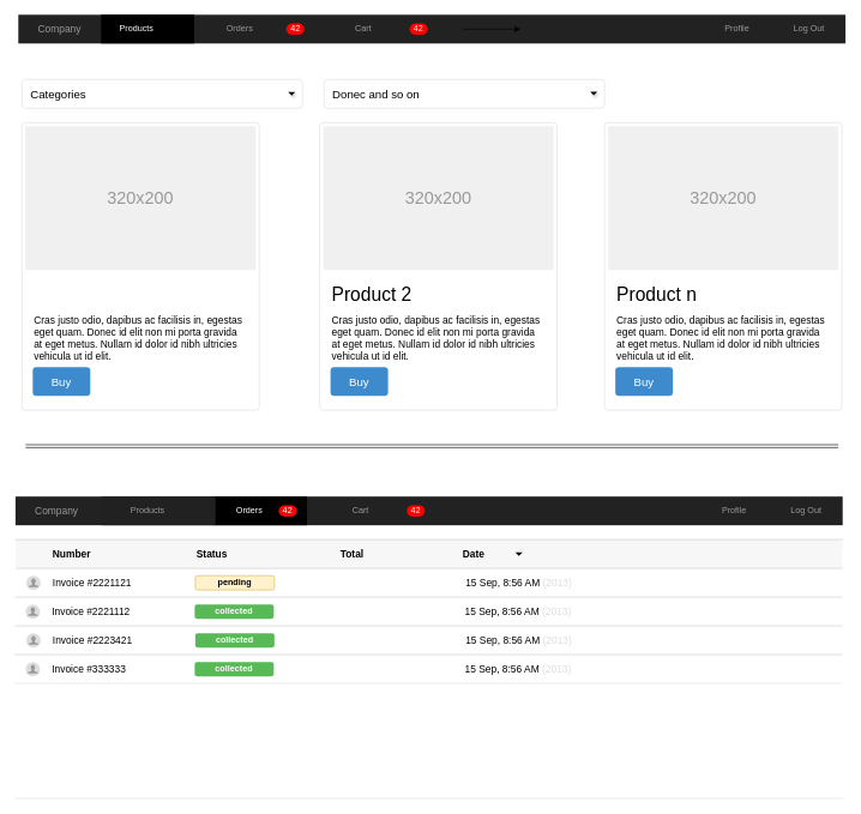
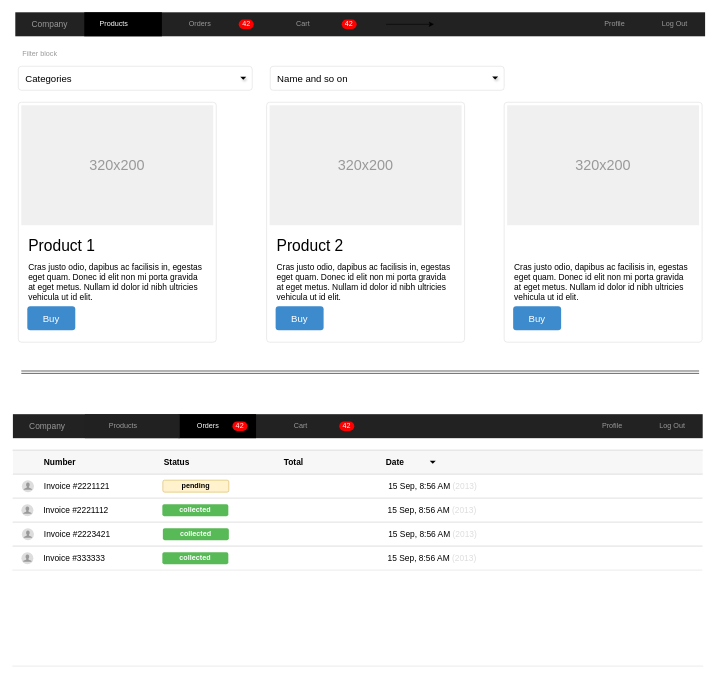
  <mxCell id="0" style=";html=1;" />
  <mxCell id="1" style=";html=1;" parent="0" />
  <mxCell id="2" value="" style="html=1;shadow=0;dashed=0;shape=mxgraph.bootstrap.rect;fillColor=#222222;strokeColor=none;whiteSpace=wrap;rounded=0;fontSize=12;fontColor=#000000;align=center;" parent="1" vertex="1"><mxGeometry x="25" y="20" width="1150" height="40" as="geometry" /></mxCell>
  <mxCell id="3" value="Company" style="html=1;shadow=0;dashed=0;fillColor=none;strokeColor=none;shape=mxgraph.bootstrap.rect;fontColor=#999999;fontSize=14;whiteSpace=wrap;" parent="2" vertex="1"><mxGeometry width="115" height="40" as="geometry" /></mxCell>
  <mxCell id="4" value="Products" style="html=1;shadow=0;dashed=0;shape=mxgraph.bootstrap.rect;fillColor=#000000;strokeColor=none;fontColor=#ffffff;spacingRight=30;whiteSpace=wrap;" parent="2" vertex="1"><mxGeometry x="115" width="129.375" height="40" as="geometry" /></mxCell>
  <mxCell id="5" value="Orders" style="html=1;shadow=0;dashed=0;fillColor=none;strokeColor=none;shape=mxgraph.bootstrap.rect;fontColor=#999999;spacingRight=30;whiteSpace=wrap;" parent="2" vertex="1"><mxGeometry x="244.375" width="158.125" height="40" as="geometry" /></mxCell>
  <mxCell id="6" value="42" style="html=1;shadow=0;dashed=0;shape=mxgraph.bootstrap.rrect;rSize=8;fillColor=#ff0000;strokeColor=none;fontColor=#ffffff;whiteSpace=wrap;" parent="5" vertex="1"><mxGeometry x="1" y="0.5" width="25" height="16" relative="1" as="geometry"><mxPoint x="-30" y="-8" as="offset" /></mxGeometry></mxCell>
  <mxCell id="7" value="" style="edgeStyle=orthogonalEdgeStyle;rounded=0;orthogonalLoop=1;jettySize=auto;html=1;" edge="1" parent="2"><mxGeometry relative="1" as="geometry"><mxPoint x="618.125" y="20" as="sourcePoint" /><mxPoint x="698.125" y="20" as="targetPoint" /></mxGeometry></mxCell>
  <mxCell id="8" value="Profile" style="html=1;shadow=0;dashed=0;fillColor=none;strokeColor=none;shape=mxgraph.bootstrap.rect;fontColor=#999999;whiteSpace=wrap;" parent="2" vertex="1"><mxGeometry x="948.75" width="100.625" height="40" as="geometry" /></mxCell>
  <mxCell id="9" value="Log Out" style="html=1;shadow=0;dashed=0;fillColor=none;strokeColor=none;shape=mxgraph.bootstrap.rect;fontColor=#999999;whiteSpace=wrap;" parent="2" vertex="1"><mxGeometry x="1049.375" width="100.625" height="40" as="geometry" /></mxCell>
  <mxCell id="10" value="Cart" style="html=1;shadow=0;dashed=0;fillColor=none;strokeColor=none;shape=mxgraph.bootstrap.rect;fontColor=#999999;spacingRight=30;whiteSpace=wrap;" vertex="1" parent="2"><mxGeometry x="416.005" width="158.125" height="40" as="geometry" /></mxCell>
  <mxCell id="11" value="42" style="html=1;shadow=0;dashed=0;shape=mxgraph.bootstrap.rrect;rSize=8;fillColor=#ff0000;strokeColor=none;fontColor=#ffffff;whiteSpace=wrap;" vertex="1" parent="10"><mxGeometry x="1" y="0.5" width="25" height="16" relative="1" as="geometry"><mxPoint x="-30" y="-8" as="offset" /></mxGeometry></mxCell>
  <mxCell id="12" value="" style="html=1;shadow=0;dashed=0;shape=mxgraph.bootstrap.rrect;rSize=5;strokeColor=#dddddd;rounded=0;fontSize=12;align=center;" parent="1" vertex="1"><mxGeometry x="30" y="170" width="330" height="400" as="geometry" /></mxCell>
  <mxCell id="13" value="320x200" style="shape=rect;fontSize=24;fillColor=#f0f0f0;strokeColor=none;fontColor=#999999;whiteSpace=wrap;" parent="12" vertex="1"><mxGeometry x="5" y="5" width="320" height="200" as="geometry" /></mxCell>
+ <mxCell id="14" value="Product 1" style="html=1;shadow=0;dashed=0;shape=mxgraph.bootstrap.anchor;fontSize=26;align=left;whiteSpace=wrap;" parent="12" vertex="1"><mxGeometry x="15" y="220" width="300" height="40" as="geometry" /></mxCell>
  <mxCell id="15" value="Cras justo odio, dapibus ac facilisis in, egestas eget quam. Donec id elit non mi porta gravida at eget metus. Nullam id dolor id nibh ultricies vehicula ut id elit." style="html=1;shadow=0;dashed=0;shape=mxgraph.bootstrap.anchor;strokeColor=#dddddd;whiteSpace=wrap;align=left;verticalAlign=top;fontSize=14;whiteSpace=wrap;" parent="12" vertex="1"><mxGeometry x="15" y="260" width="300" height="80" as="geometry" /></mxCell>
  <mxCell id="16" value="Buy" style="html=1;shadow=0;dashed=0;shape=mxgraph.bootstrap.rrect;rSize=5;fontSize=16;fillColor=#3D8BCD;strokeColor=none;fontColor=#ffffff;whiteSpace=wrap;" parent="12" vertex="1"><mxGeometry y="1" width="80" height="40" relative="1" as="geometry"><mxPoint x="15" y="-60" as="offset" /></mxGeometry></mxCell>
+ <mxCell id="17" value="Filter block" style="html=1;shadow=0;dashed=0;shape=mxgraph.bootstrap.rect;strokeColor=none;fillColor=none;fontColor=#999999;align=left;spacingLeft=5;whiteSpace=wrap;rounded=0;" parent="1" vertex="1"><mxGeometry x="30" y="80" width="200" height="20" as="geometry" /></mxCell>
  <mxCell id="18" value="Categories" style="html=1;shadow=0;dashed=0;shape=mxgraph.bootstrap.rrect;rSize=5;strokeColor=#dddddd;align=left;spacingLeft=10;fontSize=16;whiteSpace=wrap;rounded=0;" parent="1" vertex="1"><mxGeometry x="30" y="110" width="390" height="40" as="geometry" /></mxCell>
  <mxCell id="19" value="" style="shape=triangle;strokeColor=none;fillColor=#000000;direction=south;rounded=0;shadow=1;fontSize=12;fontColor=#000000;align=center;html=1;" parent="1" vertex="1"><mxGeometry x="400" y="127.5" width="10" height="5" as="geometry" /></mxCell>
- <mxCell id="20" value="Donec and so on" style="html=1;shadow=0;dashed=0;shape=mxgraph.bootstrap.rrect;rSize=5;strokeColor=#dddddd;align=left;spacingLeft=10;fontSize=16;whiteSpace=wrap;rounded=0;" parent="1" vertex="1"><mxGeometry x="450" y="110" width="390" height="40" as="geometry" /></mxCell>
+ <mxCell id="20" value="Name and so on" style="html=1;shadow=0;dashed=0;shape=mxgraph.bootstrap.rrect;rSize=5;strokeColor=#dddddd;align=left;spacingLeft=10;fontSize=16;whiteSpace=wrap;rounded=0;" parent="1" vertex="1"><mxGeometry x="450" y="110" width="390" height="40" as="geometry" /></mxCell>
  <mxCell id="21" value="" style="shape=triangle;strokeColor=none;fillColor=#000000;direction=south;rounded=0;shadow=1;fontSize=12;fontColor=#000000;align=center;html=1;" parent="1" vertex="1"><mxGeometry x="820" y="127" width="10" height="5" as="geometry" /></mxCell>
  <mxCell id="22" value="" style="html=1;shadow=0;dashed=0;shape=mxgraph.bootstrap.rrect;rSize=5;strokeColor=#dddddd;rounded=0;fontSize=12;align=center;" parent="1" vertex="1"><mxGeometry x="444" y="170" width="330" height="400" as="geometry" /></mxCell>
  <mxCell id="23" value="320x200" style="shape=rect;fontSize=24;fillColor=#f0f0f0;strokeColor=none;fontColor=#999999;whiteSpace=wrap;" parent="22" vertex="1"><mxGeometry x="5" y="5" width="320" height="200" as="geometry" /></mxCell>
  <mxCell id="24" value="Product 2" style="html=1;shadow=0;dashed=0;shape=mxgraph.bootstrap.anchor;fontSize=26;align=left;whiteSpace=wrap;" parent="22" vertex="1"><mxGeometry x="15" y="220" width="300" height="40" as="geometry" /></mxCell>
  <mxCell id="25" value="Cras justo odio, dapibus ac facilisis in, egestas eget quam. Donec id elit non mi porta gravida at eget metus. Nullam id dolor id nibh ultricies vehicula ut id elit." style="html=1;shadow=0;dashed=0;shape=mxgraph.bootstrap.anchor;strokeColor=#dddddd;whiteSpace=wrap;align=left;verticalAlign=top;fontSize=14;whiteSpace=wrap;" parent="22" vertex="1"><mxGeometry x="15" y="260" width="300" height="80" as="geometry" /></mxCell>
  <mxCell id="26" value="Buy" style="html=1;shadow=0;dashed=0;shape=mxgraph.bootstrap.rrect;rSize=5;fontSize=16;fillColor=#3D8BCD;strokeColor=none;fontColor=#ffffff;whiteSpace=wrap;" parent="22" vertex="1"><mxGeometry y="1" width="80" height="40" relative="1" as="geometry"><mxPoint x="15" y="-60" as="offset" /></mxGeometry></mxCell>
  <mxCell id="27" value="" style="html=1;shadow=0;dashed=0;shape=mxgraph.bootstrap.rrect;rSize=5;strokeColor=#dddddd;rounded=0;fontSize=12;align=center;" vertex="1" parent="1"><mxGeometry x="840" y="170" width="330" height="400" as="geometry" /></mxCell>
  <mxCell id="28" value="320x200" style="shape=rect;fontSize=24;fillColor=#f0f0f0;strokeColor=none;fontColor=#999999;whiteSpace=wrap;" vertex="1" parent="27"><mxGeometry x="5" y="5" width="320" height="200" as="geometry" /></mxCell>
- <mxCell id="29" value="Product n" style="html=1;shadow=0;dashed=0;shape=mxgraph.bootstrap.anchor;fontSize=26;align=left;whiteSpace=wrap;" vertex="1" parent="27"><mxGeometry x="15" y="220" width="300" height="40" as="geometry" /></mxCell>
  <mxCell id="30" value="Cras justo odio, dapibus ac facilisis in, egestas eget quam. Donec id elit non mi porta gravida at eget metus. Nullam id dolor id nibh ultricies vehicula ut id elit." style="html=1;shadow=0;dashed=0;shape=mxgraph.bootstrap.anchor;strokeColor=#dddddd;whiteSpace=wrap;align=left;verticalAlign=top;fontSize=14;whiteSpace=wrap;" vertex="1" parent="27"><mxGeometry x="15" y="260" width="300" height="80" as="geometry" /></mxCell>
  <mxCell id="31" value="Buy" style="html=1;shadow=0;dashed=0;shape=mxgraph.bootstrap.rrect;rSize=5;fontSize=16;fillColor=#3D8BCD;strokeColor=none;fontColor=#ffffff;whiteSpace=wrap;" vertex="1" parent="27"><mxGeometry y="1" width="80" height="40" relative="1" as="geometry"><mxPoint x="15" y="-60" as="offset" /></mxGeometry></mxCell>
  <mxCell id="32" value="" style="shape=link;html=1;" edge="1" parent="1"><mxGeometry width="50" height="50" relative="1" as="geometry"><mxPoint x="35" y="620" as="sourcePoint" /><mxPoint x="1165" y="620" as="targetPoint" /></mxGeometry></mxCell>
  <mxCell id="33" value="" style="html=1;shadow=0;dashed=0;shape=mxgraph.bootstrap.rect;fillColor=#222222;strokeColor=none;whiteSpace=wrap;rounded=0;fontSize=12;fontColor=#000000;align=center;" vertex="1" parent="1"><mxGeometry x="21" y="690" width="1150" height="40" as="geometry" /></mxCell>
  <mxCell id="34" value="Company" style="html=1;shadow=0;dashed=0;fillColor=none;strokeColor=none;shape=mxgraph.bootstrap.rect;fontColor=#999999;fontSize=14;whiteSpace=wrap;" vertex="1" parent="33"><mxGeometry width="115" height="40" as="geometry" /></mxCell>
  <mxCell id="35" value="Orders" style="html=1;shadow=0;dashed=0;shape=mxgraph.bootstrap.rect;fillColor=#000000;strokeColor=none;fontColor=#ffffff;spacingRight=30;whiteSpace=wrap;" vertex="1" parent="33"><mxGeometry x="276" width="129.375" height="40" as="geometry" /></mxCell>
  <mxCell id="36" value="Profile" style="html=1;shadow=0;dashed=0;fillColor=none;strokeColor=none;shape=mxgraph.bootstrap.rect;fontColor=#999999;whiteSpace=wrap;" vertex="1" parent="33"><mxGeometry x="948.75" width="100.625" height="40" as="geometry" /></mxCell>
  <mxCell id="37" value="Log Out" style="html=1;shadow=0;dashed=0;fillColor=none;strokeColor=none;shape=mxgraph.bootstrap.rect;fontColor=#999999;whiteSpace=wrap;" vertex="1" parent="33"><mxGeometry x="1049.375" width="100.625" height="40" as="geometry" /></mxCell>
  <mxCell id="38" value="Cart" style="html=1;shadow=0;dashed=0;fillColor=none;strokeColor=none;shape=mxgraph.bootstrap.rect;fontColor=#999999;spacingRight=30;whiteSpace=wrap;" vertex="1" parent="33"><mxGeometry x="416.005" width="158.125" height="40" as="geometry" /></mxCell>
  <mxCell id="39" value="42" style="html=1;shadow=0;dashed=0;shape=mxgraph.bootstrap.rrect;rSize=8;fillColor=#ff0000;strokeColor=none;fontColor=#ffffff;whiteSpace=wrap;" vertex="1" parent="38"><mxGeometry x="1" y="0.5" width="25" height="16" relative="1" as="geometry"><mxPoint x="-30" y="-8" as="offset" /></mxGeometry></mxCell>
  <mxCell id="40" value="42" style="html=1;shadow=0;dashed=0;shape=mxgraph.bootstrap.rrect;rSize=8;fillColor=#ff0000;strokeColor=none;fontColor=#ffffff;whiteSpace=wrap;" vertex="1" parent="33"><mxGeometry x="1" y="0.5" width="25" height="16" relative="1" as="geometry"><mxPoint x="-784" y="-8" as="offset" /></mxGeometry></mxCell>
  <mxCell id="41" value="Products" style="html=1;shadow=0;dashed=0;fillColor=#212121;strokeColor=none;shape=mxgraph.bootstrap.rect;fontColor=#999999;spacingRight=30;whiteSpace=wrap;" vertex="1" parent="1"><mxGeometry x="140.995" y="690" width="158.125" height="40" as="geometry" /></mxCell>
  <mxCell id="42" value="" style="shape=partialRectangle;right=0;left=0;strokeColor=#dddddd;whiteSpace=wrap;fillColor=none;" vertex="1" parent="1"><mxGeometry x="21" y="750" width="1150" height="360" as="geometry" /></mxCell>
  <mxCell id="43" value="" style="html=1;shadow=0;dashed=0;shape=mxgraph.bootstrap.horLines;strokeColor=inherit;fillColor=#000000;fillOpacity=3;resizeWidth=1;" vertex="1" parent="42"><mxGeometry width="1150" height="40" relative="1" as="geometry" /></mxCell>
  <mxCell id="44" value="Number" style="html=1;shadow=0;dashed=0;shape=mxgraph.bootstrap.rect;strokeColor=none;fillColor=none;fontSize=14;fontStyle=1;align=left;whiteSpace=wrap;resizeHeight=1;" vertex="1" parent="43"><mxGeometry width="150" height="40" relative="1" as="geometry"><mxPoint x="50" as="offset" /></mxGeometry></mxCell>
  <mxCell id="45" value="Status" style="html=1;shadow=0;dashed=0;shape=mxgraph.bootstrap.rect;strokeColor=none;fillColor=none;fontSize=14;fontStyle=1;align=left;whiteSpace=wrap;resizeHeight=1;" vertex="1" parent="43"><mxGeometry width="150" height="40" relative="1" as="geometry"><mxPoint x="250" as="offset" /></mxGeometry></mxCell>
  <mxCell id="46" value="Total" style="html=1;shadow=0;dashed=0;shape=mxgraph.bootstrap.rect;strokeColor=none;fillColor=none;fontSize=14;fontStyle=1;align=left;whiteSpace=wrap;resizeHeight=1;" vertex="1" parent="43"><mxGeometry width="150" height="40" relative="1" as="geometry"><mxPoint x="450" as="offset" /></mxGeometry></mxCell>
  <mxCell id="47" value="Date" style="html=1;shadow=0;dashed=0;shape=mxgraph.bootstrap.rect;strokeColor=none;fillColor=none;fontSize=14;fontStyle=1;align=left;whiteSpace=wrap;resizeHeight=1;" vertex="1" parent="43"><mxGeometry width="100" height="40" relative="1" as="geometry"><mxPoint x="620" as="offset" /></mxGeometry></mxCell>
  <mxCell id="48" value="" style="shape=triangle;direction=south;strokeColor=none;fillColor=#000000;" vertex="1" parent="47"><mxGeometry x="1" y="0.5" width="10" height="5" relative="1" as="geometry"><mxPoint x="-25" y="-2.5" as="offset" /></mxGeometry></mxCell>
  <mxCell id="49" value="" style="strokeColor=inherit;fillColor=inherit;gradientColor=inherit;html=1;shadow=0;dashed=0;shape=mxgraph.bootstrap.horLines;resizeWidth=1;" vertex="1" parent="42"><mxGeometry width="1150" height="40" relative="1" as="geometry"><mxPoint y="40" as="offset" /></mxGeometry></mxCell>
  <mxCell id="50" value="" style="shape=ellipse;strokeColor=none;fillColor=#dddddd;html=1;" vertex="1" parent="49"><mxGeometry y="0.5" width="20" height="20" relative="1" as="geometry"><mxPoint x="15" y="-10" as="offset" /></mxGeometry></mxCell>
  <mxCell id="51" value="" style="html=1;shadow=0;dashed=0;shape=mxgraph.bootstrap.user;strokeColor=none;fillColor=#999999;" vertex="1" parent="50"><mxGeometry x="0.5" y="0.5" width="14" height="12" relative="1" as="geometry"><mxPoint x="-7" y="-6" as="offset" /></mxGeometry></mxCell>
  <mxCell id="52" value="Invoice #2221121" style="html=1;shadow=0;dashed=0;shape=mxgraph.bootstrap.rect;strokeColor=none;fillColor=none;fontSize=14;align=left;whiteSpace=wrap;resizeHeight=1;" vertex="1" parent="49"><mxGeometry width="150" height="40" relative="1" as="geometry"><mxPoint x="50" as="offset" /></mxGeometry></mxCell>
  <mxCell id="53" value="pending" style="html=1;shadow=0;dashed=0;shape=mxgraph.bootstrap.rrect;rSize=3;strokeColor=#d6b656;fillColor=#fff2cc;fontSize=12;fontStyle=1;whiteSpace=wrap;" vertex="1" parent="49"><mxGeometry y="0.5" width="110" height="20" relative="1" as="geometry"><mxPoint x="250" y="-10" as="offset" /></mxGeometry></mxCell>
  <mxCell id="54" value="&lt;table cellpadding=&quot;0&quot; cellspacing=&quot;0&quot; style=&quot;width:100%;height:100%;&quot;&gt;&lt;tr&gt;&lt;td align=&quot;center&quot; valign=&quot;middle&quot; width=&quot;50%&quot;&gt;15 Sep, 8:56 AM &lt;font color=&quot;#dddddd&quot;&gt;(2013)&lt;/font&gt;&lt;/td&gt;&lt;/tr&gt;&lt;/table&gt;" style="html=1;shadow=0;dashed=0;shape=mxgraph.bootstrap.rect;strokeColor=none;fillColor=none;fontSize=14;align=left;overflow=fill;whiteSpace=wrap;resizeHeight=1;" vertex="1" parent="49"><mxGeometry width="160" height="40" relative="1" as="geometry"><mxPoint x="620" as="offset" /></mxGeometry></mxCell>
  <mxCell id="55" value="" style="strokeColor=inherit;fillColor=inherit;gradientColor=inherit;html=1;shadow=0;dashed=0;shape=mxgraph.bootstrap.horLines;resizeWidth=1;" vertex="1" parent="42"><mxGeometry x="-0.853" y="80" width="1150" height="40" as="geometry"><mxPoint y="40" as="offset" /></mxGeometry></mxCell>
  <mxCell id="56" value="" style="shape=ellipse;strokeColor=none;fillColor=#dddddd;html=1;" vertex="1" parent="55"><mxGeometry y="0.5" width="20" height="20" relative="1" as="geometry"><mxPoint x="15" y="-10" as="offset" /></mxGeometry></mxCell>
  <mxCell id="57" value="" style="html=1;shadow=0;dashed=0;shape=mxgraph.bootstrap.user;strokeColor=none;fillColor=#999999;" vertex="1" parent="56"><mxGeometry x="0.5" y="0.5" width="14" height="12" relative="1" as="geometry"><mxPoint x="-7" y="-6" as="offset" /></mxGeometry></mxCell>
  <mxCell id="58" value="Invoice #2221112" style="html=1;shadow=0;dashed=0;shape=mxgraph.bootstrap.rect;strokeColor=none;fillColor=none;fontSize=14;align=left;whiteSpace=wrap;resizeHeight=1;" vertex="1" parent="55"><mxGeometry width="150" height="40" relative="1" as="geometry"><mxPoint x="50" as="offset" /></mxGeometry></mxCell>
  <mxCell id="59" value="collected" style="html=1;shadow=0;dashed=0;shape=mxgraph.bootstrap.rrect;rSize=3;strokeColor=none;fillColor=#58B957;fontSize=12;fontStyle=1;fontColor=#ffffff;whiteSpace=wrap;" vertex="1" parent="55"><mxGeometry y="0.5" width="110" height="20" relative="1" as="geometry"><mxPoint x="250" y="-10" as="offset" /></mxGeometry></mxCell>
  <mxCell id="60" value="&lt;table cellpadding=&quot;0&quot; cellspacing=&quot;0&quot; style=&quot;width:100%;height:100%;&quot;&gt;&lt;tr&gt;&lt;td align=&quot;center&quot; valign=&quot;middle&quot; width=&quot;50%&quot;&gt;15 Sep, 8:56 AM &lt;font color=&quot;#dddddd&quot;&gt;(2013)&lt;/font&gt;&lt;/td&gt;&lt;/tr&gt;&lt;/table&gt;" style="html=1;shadow=0;dashed=0;shape=mxgraph.bootstrap.rect;strokeColor=none;fillColor=none;fontSize=14;align=left;overflow=fill;whiteSpace=wrap;resizeHeight=1;" vertex="1" parent="55"><mxGeometry width="160" height="40" relative="1" as="geometry"><mxPoint x="620" as="offset" /></mxGeometry></mxCell>
  <mxCell id="61" value="" style="strokeColor=inherit;fillColor=inherit;gradientColor=inherit;html=1;shadow=0;dashed=0;shape=mxgraph.bootstrap.horLines;resizeWidth=1;" vertex="1" parent="42"><mxGeometry y="120" width="1150" height="40" as="geometry"><mxPoint y="40" as="offset" /></mxGeometry></mxCell>
  <mxCell id="62" value="" style="shape=ellipse;strokeColor=none;fillColor=#dddddd;html=1;" vertex="1" parent="61"><mxGeometry y="0.5" width="20" height="20" relative="1" as="geometry"><mxPoint x="15" y="-10" as="offset" /></mxGeometry></mxCell>
  <mxCell id="63" value="" style="html=1;shadow=0;dashed=0;shape=mxgraph.bootstrap.user;strokeColor=none;fillColor=#999999;" vertex="1" parent="62"><mxGeometry x="0.5" y="0.5" width="14" height="12" relative="1" as="geometry"><mxPoint x="-7" y="-6" as="offset" /></mxGeometry></mxCell>
  <mxCell id="64" value="Invoice #2223421" style="html=1;shadow=0;dashed=0;shape=mxgraph.bootstrap.rect;strokeColor=none;fillColor=none;fontSize=14;align=left;whiteSpace=wrap;resizeHeight=1;" vertex="1" parent="61"><mxGeometry width="150" height="40" relative="1" as="geometry"><mxPoint x="50" as="offset" /></mxGeometry></mxCell>
  <mxCell id="65" value="collected" style="html=1;shadow=0;dashed=0;shape=mxgraph.bootstrap.rrect;rSize=3;strokeColor=none;fillColor=#58B957;fontSize=12;fontStyle=1;fontColor=#ffffff;whiteSpace=wrap;" vertex="1" parent="61"><mxGeometry y="0.5" width="110" height="20" relative="1" as="geometry"><mxPoint x="250" y="-10" as="offset" /></mxGeometry></mxCell>
  <mxCell id="66" value="&lt;table cellpadding=&quot;0&quot; cellspacing=&quot;0&quot; style=&quot;width:100%;height:100%;&quot;&gt;&lt;tr&gt;&lt;td align=&quot;center&quot; valign=&quot;middle&quot; width=&quot;50%&quot;&gt;15 Sep, 8:56 AM &lt;font color=&quot;#dddddd&quot;&gt;(2013)&lt;/font&gt;&lt;/td&gt;&lt;/tr&gt;&lt;/table&gt;" style="html=1;shadow=0;dashed=0;shape=mxgraph.bootstrap.rect;strokeColor=none;fillColor=none;fontSize=14;align=left;overflow=fill;whiteSpace=wrap;resizeHeight=1;" vertex="1" parent="61"><mxGeometry width="160" height="40" relative="1" as="geometry"><mxPoint x="620" as="offset" /></mxGeometry></mxCell>
  <mxCell id="67" value="" style="strokeColor=inherit;fillColor=inherit;gradientColor=inherit;html=1;shadow=0;dashed=0;shape=mxgraph.bootstrap.horLines;resizeWidth=1;" vertex="1" parent="42"><mxGeometry x="-0.853" y="160" width="1150" height="40" as="geometry"><mxPoint y="40" as="offset" /></mxGeometry></mxCell>
  <mxCell id="68" value="" style="shape=ellipse;strokeColor=none;fillColor=#dddddd;html=1;" vertex="1" parent="67"><mxGeometry y="0.5" width="20" height="20" relative="1" as="geometry"><mxPoint x="15" y="-10" as="offset" /></mxGeometry></mxCell>
  <mxCell id="69" value="" style="html=1;shadow=0;dashed=0;shape=mxgraph.bootstrap.user;strokeColor=none;fillColor=#999999;" vertex="1" parent="68"><mxGeometry x="0.5" y="0.5" width="14" height="12" relative="1" as="geometry"><mxPoint x="-7" y="-6" as="offset" /></mxGeometry></mxCell>
  <mxCell id="70" value="Invoice #333333" style="html=1;shadow=0;dashed=0;shape=mxgraph.bootstrap.rect;strokeColor=none;fillColor=none;fontSize=14;align=left;whiteSpace=wrap;resizeHeight=1;" vertex="1" parent="67"><mxGeometry width="150" height="40" relative="1" as="geometry"><mxPoint x="50" as="offset" /></mxGeometry></mxCell>
  <mxCell id="71" value="collected" style="html=1;shadow=0;dashed=0;shape=mxgraph.bootstrap.rrect;rSize=3;strokeColor=none;fillColor=#58B957;fontSize=12;fontStyle=1;fontColor=#ffffff;whiteSpace=wrap;" vertex="1" parent="67"><mxGeometry y="0.5" width="110" height="20" relative="1" as="geometry"><mxPoint x="250" y="-10" as="offset" /></mxGeometry></mxCell>
  <mxCell id="72" value="&lt;table cellpadding=&quot;0&quot; cellspacing=&quot;0&quot; style=&quot;width:100%;height:100%;&quot;&gt;&lt;tr&gt;&lt;td align=&quot;center&quot; valign=&quot;middle&quot; width=&quot;50%&quot;&gt;15 Sep, 8:56 AM &lt;font color=&quot;#dddddd&quot;&gt;(2013)&lt;/font&gt;&lt;/td&gt;&lt;/tr&gt;&lt;/table&gt;" style="html=1;shadow=0;dashed=0;shape=mxgraph.bootstrap.rect;strokeColor=none;fillColor=none;fontSize=14;align=left;overflow=fill;whiteSpace=wrap;resizeHeight=1;" vertex="1" parent="67"><mxGeometry width="160" height="40" relative="1" as="geometry"><mxPoint x="620" as="offset" /></mxGeometry></mxCell>
